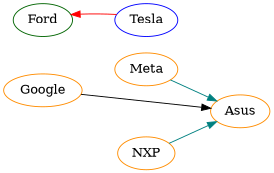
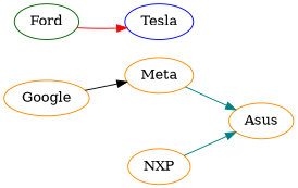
  digraph {
    fontname="DejaVu Serif"
    rankdir=LR
    node [color=darkorange fontname="DejaVu Serif"]
    edge [color=teal fontname="DejaVu Serif"]
    Google
    Meta
    Asus
    Ford [color=darkgreen]
    Tesla [color=blue]
    NXP
-   Google -> Asus [color=black]
+   Google -> Meta [color=black]
    Meta -> Asus
-   Tesla -> Ford [color=red]
+   Ford -> Tesla [color=red]
    NXP -> Asus
  }
